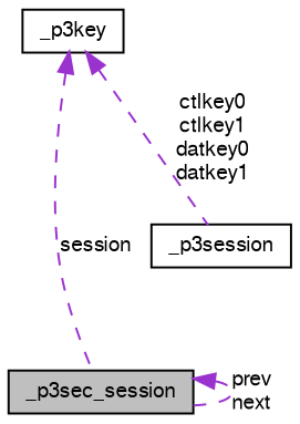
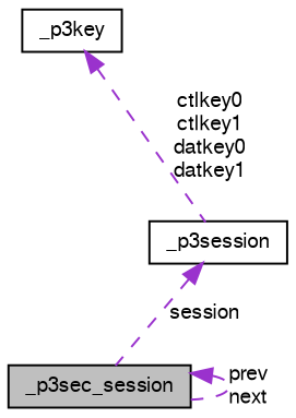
  digraph {
    node [color=black fontname=FreeSans fontsize=10 shape=record]
    edge [color=darkorchid3 dir=back fontname=FreeSans fontsize=10 labelfontname=FreeSans labelfontsize=10 style=dashed]
    n1 [fillcolor=grey75 fontcolor=black height=0.2 label=_p3sec_session style=filled width=0.4]
    n2 [height=0.2 label=_p3session width=0.4]
    n3 [height=0.2 label=_p3key width=0.4]
    n1 -> n1 [label="prev\nnext"]
-   n3 -> n1 [label=session]
+   n2 -> n1 [label=session]
    n3 -> n2 [label="ctlkey0\nctlkey1\ndatkey0\ndatkey1"]
  }
